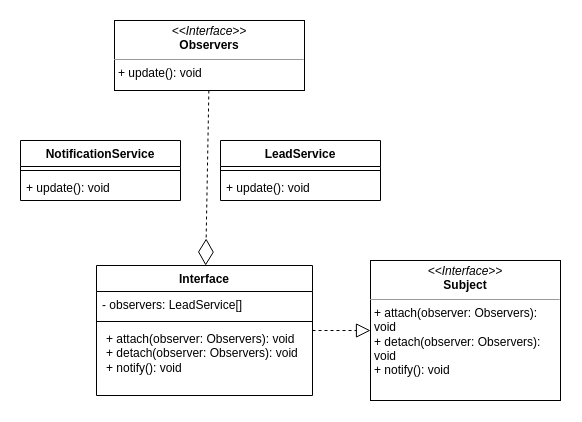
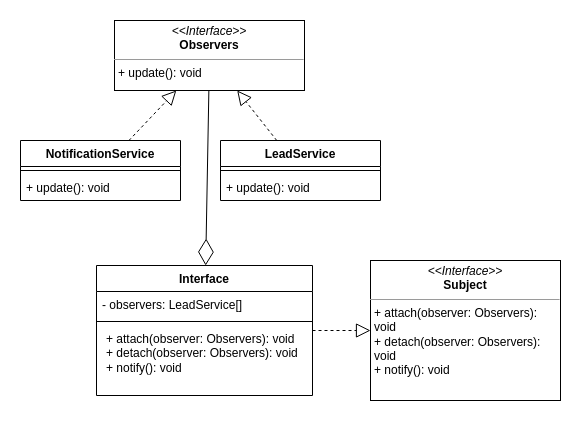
  <mxCell id="0" />
  <mxCell id="1" parent="0" />
  <mxCell id="2" value="&lt;p style=&quot;margin:0px;margin-top:4px;text-align:center;&quot;&gt;&lt;i&gt;&amp;lt;&amp;lt;Interface&amp;gt;&amp;gt;&lt;/i&gt;&lt;br&gt;&lt;b&gt;Observers&lt;/b&gt;&lt;/p&gt;&lt;hr size=&quot;1&quot;&gt;&lt;p style=&quot;margin:0px;margin-left:4px;&quot;&gt;&lt;/p&gt;&lt;p style=&quot;margin:0px;margin-left:4px;&quot;&gt;+ update(): void&lt;br&gt;&lt;/p&gt;" style="verticalAlign=top;align=left;overflow=fill;fontSize=12;fontFamily=Helvetica;html=1;whiteSpace=wrap;" vertex="1" parent="1"><mxGeometry x="114" y="20" width="190" height="70" as="geometry" /></mxCell>
  <mxCell id="3" value="NotificationService" style="swimlane;fontStyle=1;align=center;verticalAlign=top;childLayout=stackLayout;horizontal=1;startSize=26;horizontalStack=0;resizeParent=1;resizeParentMax=0;resizeLast=0;collapsible=1;marginBottom=0;whiteSpace=wrap;html=1;" vertex="1" parent="1"><mxGeometry x="20" y="140" width="160" height="60" as="geometry" /></mxCell>
  <mxCell id="4" value="" style="line;strokeWidth=1;fillColor=none;align=left;verticalAlign=middle;spacingTop=-1;spacingLeft=3;spacingRight=3;rotatable=0;labelPosition=right;points=[];portConstraint=eastwest;strokeColor=inherit;" vertex="1" parent="3"><mxGeometry y="26" width="160" height="8" as="geometry" /></mxCell>
  <mxCell id="5" value="+ update(): void" style="text;strokeColor=none;fillColor=none;align=left;verticalAlign=top;spacingLeft=4;spacingRight=4;overflow=hidden;rotatable=0;points=[[0,0.5],[1,0.5]];portConstraint=eastwest;whiteSpace=wrap;html=1;" vertex="1" parent="3"><mxGeometry y="34" width="160" height="26" as="geometry" /></mxCell>
  <mxCell id="6" value="LeadService" style="swimlane;fontStyle=1;align=center;verticalAlign=top;childLayout=stackLayout;horizontal=1;startSize=26;horizontalStack=0;resizeParent=1;resizeParentMax=0;resizeLast=0;collapsible=1;marginBottom=0;whiteSpace=wrap;html=1;" vertex="1" parent="1"><mxGeometry x="220" y="140" width="160" height="60" as="geometry" /></mxCell>
  <mxCell id="7" value="" style="line;strokeWidth=1;fillColor=none;align=left;verticalAlign=middle;spacingTop=-1;spacingLeft=3;spacingRight=3;rotatable=0;labelPosition=right;points=[];portConstraint=eastwest;strokeColor=inherit;" vertex="1" parent="6"><mxGeometry y="26" width="160" height="8" as="geometry" /></mxCell>
  <mxCell id="8" value="+ update(): void" style="text;strokeColor=none;fillColor=none;align=left;verticalAlign=top;spacingLeft=4;spacingRight=4;overflow=hidden;rotatable=0;points=[[0,0.5],[1,0.5]];portConstraint=eastwest;whiteSpace=wrap;html=1;" vertex="1" parent="6"><mxGeometry y="34" width="160" height="26" as="geometry" /></mxCell>
+ <mxCell id="9" value="" style="endArrow=block;dashed=1;endFill=0;endSize=12;html=1;rounded=0;" edge="1" parent="1" source="3" target="2"><mxGeometry width="160" relative="1" as="geometry"><mxPoint x="40" y="250" as="sourcePoint" /><mxPoint x="200" y="250" as="targetPoint" /></mxGeometry></mxCell>
+ <mxCell id="10" value="" style="endArrow=block;dashed=1;endFill=0;endSize=12;html=1;rounded=0;" edge="1" parent="1" source="6" target="2"><mxGeometry width="160" relative="1" as="geometry"><mxPoint x="170" y="230" as="sourcePoint" /><mxPoint x="330" y="230" as="targetPoint" /></mxGeometry></mxCell>
  <mxCell id="11" value="&lt;p style=&quot;margin:0px;margin-top:4px;text-align:center;&quot;&gt;&lt;i&gt;&amp;lt;&amp;lt;Interface&amp;gt;&amp;gt;&lt;/i&gt;&lt;br&gt;&lt;b&gt;Subject&lt;/b&gt;&lt;/p&gt;&lt;hr size=&quot;1&quot;&gt;&lt;p style=&quot;margin:0px;margin-left:4px;&quot;&gt;&lt;/p&gt;&lt;p style=&quot;margin:0px;margin-left:4px;&quot;&gt;+ attach(observer: Observers): void&lt;/p&gt;&lt;p style=&quot;margin:0px;margin-left:4px;&quot;&gt;+ detach(observer: Observers): void&lt;br&gt;&lt;/p&gt;&lt;p style=&quot;margin:0px;margin-left:4px;&quot;&gt;+ notify(): void&lt;/p&gt;" style="verticalAlign=top;align=left;overflow=fill;fontSize=12;fontFamily=Helvetica;html=1;whiteSpace=wrap;" vertex="1" parent="1"><mxGeometry x="370" y="260" width="190" height="140" as="geometry" /></mxCell>
  <mxCell id="12" value="Interface" style="swimlane;fontStyle=1;align=center;verticalAlign=top;childLayout=stackLayout;horizontal=1;startSize=26;horizontalStack=0;resizeParent=1;resizeParentMax=0;resizeLast=0;collapsible=1;marginBottom=0;whiteSpace=wrap;html=1;" vertex="1" parent="1"><mxGeometry x="96" y="265" width="216" height="130" as="geometry" /></mxCell>
  <mxCell id="13" value="- observers: LeadService[]" style="text;strokeColor=none;fillColor=none;align=left;verticalAlign=top;spacingLeft=4;spacingRight=4;overflow=hidden;rotatable=0;points=[[0,0.5],[1,0.5]];portConstraint=eastwest;whiteSpace=wrap;html=1;" vertex="1" parent="12"><mxGeometry y="26" width="216" height="26" as="geometry" /></mxCell>
  <mxCell id="14" value="" style="line;strokeWidth=1;fillColor=none;align=left;verticalAlign=middle;spacingTop=-1;spacingLeft=3;spacingRight=3;rotatable=0;labelPosition=right;points=[];portConstraint=eastwest;strokeColor=inherit;" vertex="1" parent="12"><mxGeometry y="52" width="216" height="8" as="geometry" /></mxCell>
  <mxCell id="15" value="&lt;p style=&quot;border-color: var(--border-color); margin: 0px 0px 0px 4px;&quot;&gt;+ attach(observer: Observers): void&lt;/p&gt;&lt;p style=&quot;border-color: var(--border-color); margin: 0px 0px 0px 4px;&quot;&gt;+ detach(observer: Observers): void&lt;br style=&quot;border-color: var(--border-color);&quot;&gt;&lt;/p&gt;&lt;p style=&quot;border-color: var(--border-color); margin: 0px 0px 0px 4px;&quot;&gt;+ notify(): void&lt;/p&gt;" style="text;strokeColor=none;fillColor=none;align=left;verticalAlign=top;spacingLeft=4;spacingRight=4;overflow=hidden;rotatable=0;points=[[0,0.5],[1,0.5]];portConstraint=eastwest;whiteSpace=wrap;html=1;" vertex="1" parent="12"><mxGeometry y="60" width="216" height="70" as="geometry" /></mxCell>
  <mxCell id="16" value="" style="endArrow=block;dashed=1;endFill=0;endSize=12;html=1;rounded=0;" edge="1" parent="1" source="12" target="11"><mxGeometry width="160" relative="1" as="geometry"><mxPoint x="100" y="420" as="sourcePoint" /><mxPoint x="260" y="420" as="targetPoint" /></mxGeometry></mxCell>
- <mxCell id="17" value="" style="endArrow=diamondThin;endFill=0;endSize=24;html=1;rounded=0;dashed=1;" edge="1" parent="1" source="2" target="12"><mxGeometry width="160" relative="1" as="geometry"><mxPoint x="140" y="230" as="sourcePoint" /><mxPoint x="300" y="230" as="targetPoint" /></mxGeometry></mxCell>
+ <mxCell id="17" value="" style="endArrow=diamondThin;endFill=0;endSize=24;html=1;rounded=0;" edge="1" parent="1" source="2" target="12"><mxGeometry width="160" relative="1" as="geometry"><mxPoint x="140" y="230" as="sourcePoint" /><mxPoint x="300" y="230" as="targetPoint" /></mxGeometry></mxCell>
